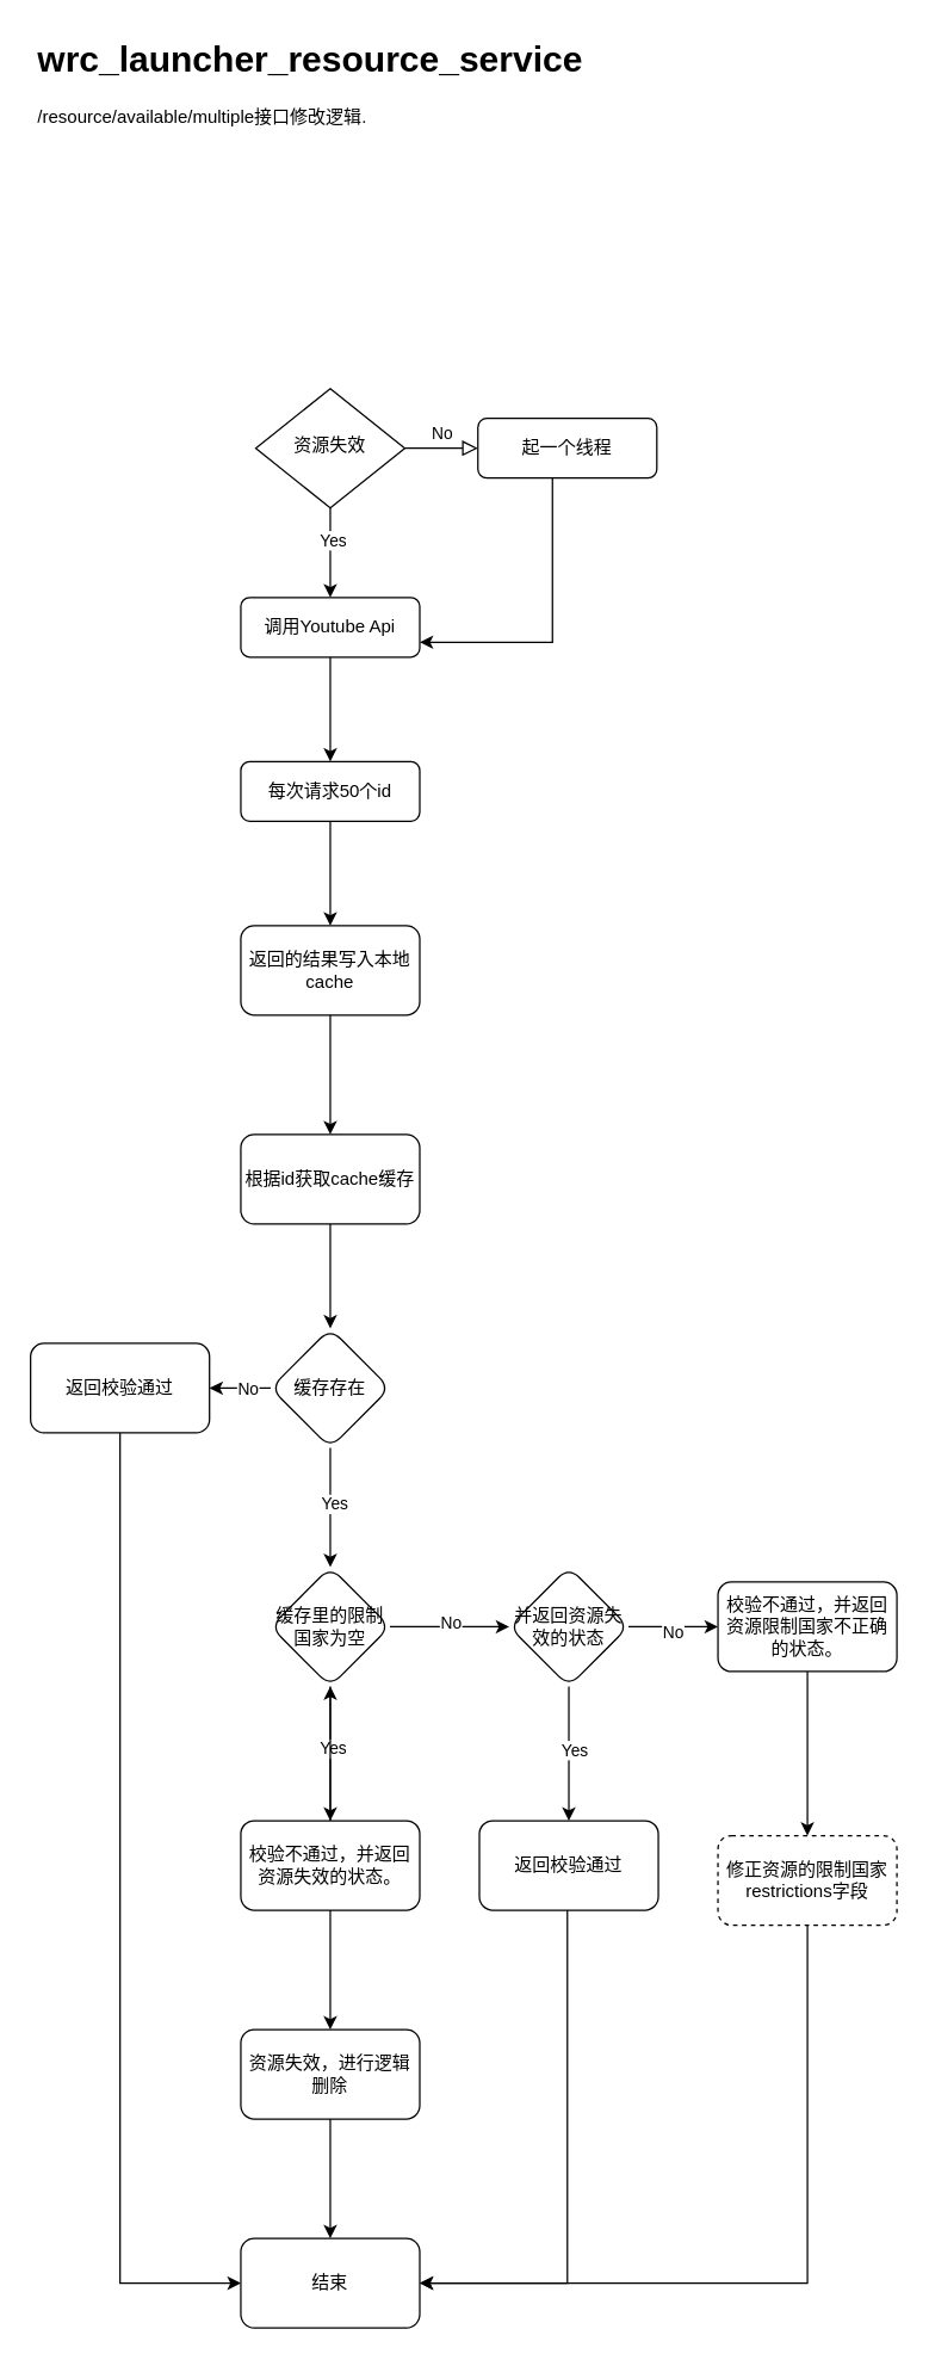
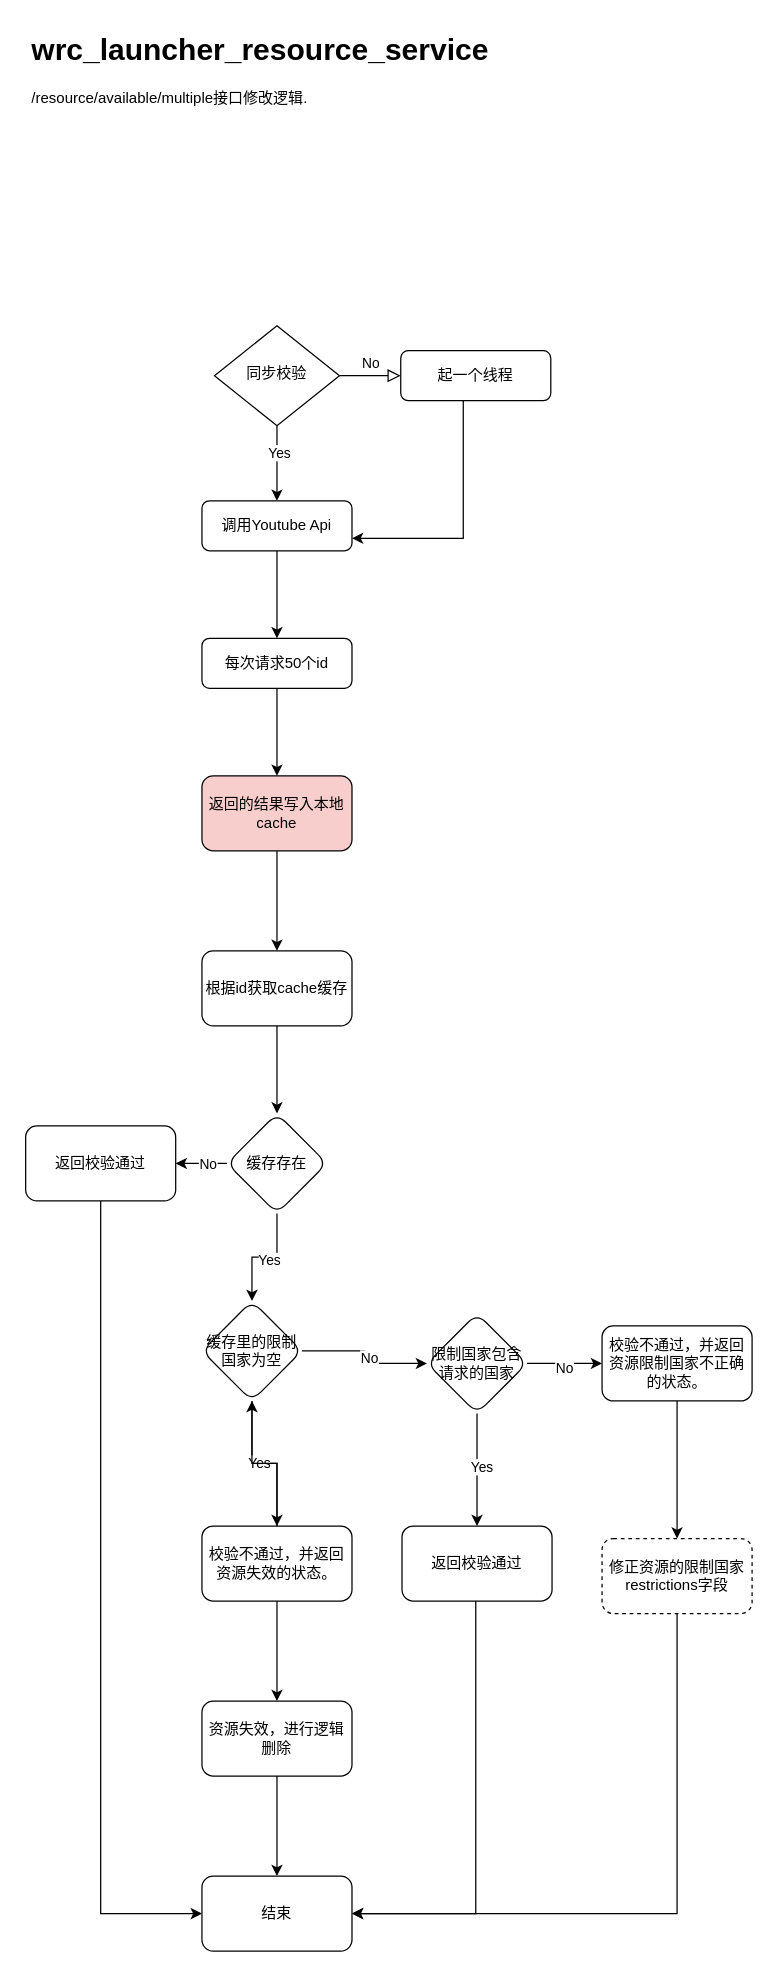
  <mxCell id="0" />
  <mxCell id="1" parent="0" />
  <mxCell id="2" value="No" style="edgeStyle=orthogonalEdgeStyle;rounded=0;html=1;jettySize=auto;orthogonalLoop=1;fontSize=11;endArrow=block;endFill=0;endSize=8;strokeWidth=1;shadow=0;labelBackgroundColor=none;" parent="1" source="5" target="7" edge="1"><mxGeometry y="10" relative="1" as="geometry"><mxPoint as="offset" /></mxGeometry></mxCell>
  <mxCell id="3" style="edgeStyle=orthogonalEdgeStyle;rounded=0;orthogonalLoop=1;jettySize=auto;html=1;" edge="1" parent="1" source="5" target="11"><mxGeometry relative="1" as="geometry" /></mxCell>
  <mxCell id="4" value="Yes" style="edgeLabel;html=1;align=center;verticalAlign=middle;resizable=0;points=[];" vertex="1" connectable="0" parent="3"><mxGeometry x="-0.3" y="1" relative="1" as="geometry"><mxPoint as="offset" /></mxGeometry></mxCell>
- <mxCell id="5" value="资源失效" style="rhombus;whiteSpace=wrap;html=1;shadow=0;fontFamily=Helvetica;fontSize=12;align=center;strokeWidth=1;spacing=6;spacingTop=-4;" parent="1" vertex="1"><mxGeometry x="171" y="260" width="100" height="80" as="geometry" /></mxCell>
+ <mxCell id="5" value="同步校验" style="rhombus;whiteSpace=wrap;html=1;shadow=0;fontFamily=Helvetica;fontSize=12;align=center;strokeWidth=1;spacing=6;spacingTop=-4;" parent="1" vertex="1"><mxGeometry x="171" y="260" width="100" height="80" as="geometry" /></mxCell>
  <mxCell id="6" style="edgeStyle=orthogonalEdgeStyle;rounded=0;orthogonalLoop=1;jettySize=auto;html=1;entryX=1;entryY=0.75;entryDx=0;entryDy=0;" edge="1" parent="1" source="7" target="11"><mxGeometry relative="1" as="geometry"><Array as="points"><mxPoint x="370" y="430" /></Array></mxGeometry></mxCell>
  <mxCell id="7" value="起一个线程" style="rounded=1;whiteSpace=wrap;html=1;fontSize=12;glass=0;strokeWidth=1;shadow=0;" parent="1" vertex="1"><mxGeometry x="320" y="280" width="120" height="40" as="geometry" /></mxCell>
  <mxCell id="8" value="" style="edgeStyle=orthogonalEdgeStyle;rounded=0;orthogonalLoop=1;jettySize=auto;html=1;" edge="1" parent="1" source="9" target="14"><mxGeometry relative="1" as="geometry" /></mxCell>
  <mxCell id="9" value="每次请求50个id" style="rounded=1;whiteSpace=wrap;html=1;fontSize=12;glass=0;strokeWidth=1;shadow=0;" parent="1" vertex="1"><mxGeometry x="161" y="510" width="120" height="40" as="geometry" /></mxCell>
  <mxCell id="10" value="" style="edgeStyle=orthogonalEdgeStyle;rounded=0;orthogonalLoop=1;jettySize=auto;html=1;" edge="1" parent="1" source="11" target="9"><mxGeometry relative="1" as="geometry" /></mxCell>
  <mxCell id="11" value="调用Youtube Api" style="rounded=1;whiteSpace=wrap;html=1;fontSize=12;glass=0;strokeWidth=1;shadow=0;" vertex="1" parent="1"><mxGeometry x="161" y="400" width="120" height="40" as="geometry" /></mxCell>
  <mxCell id="12" value="&lt;h1&gt;wrc_launcher_resource_service&lt;/h1&gt;/resource/available/multiple接口修改逻辑&lt;span style=&quot;background-color: initial;&quot;&gt;.&lt;/span&gt;" style="text;html=1;strokeColor=none;fillColor=none;spacing=5;spacingTop=-20;whiteSpace=wrap;overflow=hidden;rounded=0;" vertex="1" parent="1"><mxGeometry x="20" y="20" width="430" height="120" as="geometry" /></mxCell>
  <mxCell id="13" value="" style="edgeStyle=orthogonalEdgeStyle;rounded=0;orthogonalLoop=1;jettySize=auto;html=1;" edge="1" parent="1" source="14" target="16"><mxGeometry relative="1" as="geometry" /></mxCell>
- <mxCell id="14" value="返回的结果写入本地cache" style="whiteSpace=wrap;html=1;rounded=1;glass=0;strokeWidth=1;shadow=0;" vertex="1" parent="1"><mxGeometry x="161" y="620" width="120" height="60" as="geometry" /></mxCell>
+ <mxCell id="14" value="返回的结果写入本地cache" style="whiteSpace=wrap;html=1;rounded=1;glass=0;strokeWidth=1;shadow=0;fillColor=#f8cecc;" vertex="1" parent="1"><mxGeometry x="161" y="620" width="120" height="60" as="geometry" /></mxCell>
  <mxCell id="15" value="" style="edgeStyle=orthogonalEdgeStyle;rounded=0;orthogonalLoop=1;jettySize=auto;html=1;" edge="1" parent="1" source="16" target="21"><mxGeometry relative="1" as="geometry" /></mxCell>
  <mxCell id="16" value="根据id获取cache缓存" style="whiteSpace=wrap;html=1;rounded=1;glass=0;strokeWidth=1;shadow=0;" vertex="1" parent="1"><mxGeometry x="161" y="760" width="120" height="60" as="geometry" /></mxCell>
  <mxCell id="17" value="" style="edgeStyle=orthogonalEdgeStyle;rounded=0;orthogonalLoop=1;jettySize=auto;html=1;" edge="1" parent="1" source="21" target="23"><mxGeometry relative="1" as="geometry" /></mxCell>
  <mxCell id="18" value="No" style="edgeLabel;html=1;align=center;verticalAlign=middle;resizable=0;points=[];" vertex="1" connectable="0" parent="17"><mxGeometry x="-0.227" relative="1" as="geometry"><mxPoint as="offset" /></mxGeometry></mxCell>
  <mxCell id="19" value="" style="edgeStyle=orthogonalEdgeStyle;rounded=0;orthogonalLoop=1;jettySize=auto;html=1;" edge="1" parent="1" source="21" target="28"><mxGeometry relative="1" as="geometry" /></mxCell>
  <mxCell id="20" value="Yes" style="edgeLabel;html=1;align=center;verticalAlign=middle;resizable=0;points=[];" vertex="1" connectable="0" parent="19"><mxGeometry x="-0.075" y="2" relative="1" as="geometry"><mxPoint as="offset" /></mxGeometry></mxCell>
  <mxCell id="21" value="缓存存在" style="rhombus;whiteSpace=wrap;html=1;rounded=1;glass=0;strokeWidth=1;shadow=0;" vertex="1" parent="1"><mxGeometry x="181" y="890" width="80" height="80" as="geometry" /></mxCell>
  <mxCell id="22" style="edgeStyle=orthogonalEdgeStyle;rounded=0;orthogonalLoop=1;jettySize=auto;html=1;entryX=0;entryY=0.5;entryDx=0;entryDy=0;" edge="1" parent="1" source="23" target="45"><mxGeometry relative="1" as="geometry"><Array as="points"><mxPoint x="80" y="1530" /></Array></mxGeometry></mxCell>
  <mxCell id="23" value="返回校验通过" style="whiteSpace=wrap;html=1;rounded=1;glass=0;strokeWidth=1;shadow=0;" vertex="1" parent="1"><mxGeometry x="20" y="900" width="120" height="60" as="geometry" /></mxCell>
  <mxCell id="24" value="" style="edgeStyle=orthogonalEdgeStyle;rounded=0;orthogonalLoop=1;jettySize=auto;html=1;" edge="1" parent="1" source="28" target="31"><mxGeometry relative="1" as="geometry" /></mxCell>
  <mxCell id="25" value="Yes" style="edgeLabel;html=1;align=center;verticalAlign=middle;resizable=0;points=[];" vertex="1" connectable="0" parent="24"><mxGeometry x="-0.089" y="1" relative="1" as="geometry"><mxPoint as="offset" /></mxGeometry></mxCell>
  <mxCell id="26" value="" style="edgeStyle=orthogonalEdgeStyle;rounded=0;orthogonalLoop=1;jettySize=auto;html=1;" edge="1" parent="1" source="28" target="36"><mxGeometry relative="1" as="geometry" /></mxCell>
  <mxCell id="27" value="No" style="edgeLabel;html=1;align=center;verticalAlign=middle;resizable=0;points=[];" vertex="1" connectable="0" parent="26"><mxGeometry y="3" relative="1" as="geometry"><mxPoint as="offset" /></mxGeometry></mxCell>
- <mxCell id="28" value="缓存里的限制国家为空" style="rhombus;whiteSpace=wrap;html=1;rounded=1;glass=0;strokeWidth=1;shadow=0;" vertex="1" parent="1"><mxGeometry x="181" y="1050" width="80" height="80" as="geometry" /></mxCell>
+ <mxCell id="28" value="缓存里的限制国家为空" style="rhombus;whiteSpace=wrap;html=1;rounded=1;glass=0;strokeWidth=1;shadow=0;" vertex="1" parent="1"><mxGeometry x="161" y="1040" width="80" height="80" as="geometry" /></mxCell>
  <mxCell id="29" value="" style="edgeStyle=orthogonalEdgeStyle;rounded=0;orthogonalLoop=1;jettySize=auto;html=1;" edge="1" parent="1" source="31" target="28"><mxGeometry relative="1" as="geometry" /></mxCell>
  <mxCell id="30" value="" style="edgeStyle=orthogonalEdgeStyle;rounded=0;orthogonalLoop=1;jettySize=auto;html=1;" edge="1" parent="1" source="31" target="42"><mxGeometry relative="1" as="geometry" /></mxCell>
  <mxCell id="31" value="校验不通过，并返回资源失效的状态。" style="whiteSpace=wrap;html=1;rounded=1;glass=0;strokeWidth=1;shadow=0;" vertex="1" parent="1"><mxGeometry x="161" y="1220" width="120" height="60" as="geometry" /></mxCell>
  <mxCell id="32" value="" style="edgeStyle=orthogonalEdgeStyle;rounded=0;orthogonalLoop=1;jettySize=auto;html=1;" edge="1" parent="1" source="36" target="38"><mxGeometry relative="1" as="geometry" /></mxCell>
  <mxCell id="33" value="No" style="edgeLabel;html=1;align=center;verticalAlign=middle;resizable=0;points=[];" vertex="1" connectable="0" parent="32"><mxGeometry x="-0.033" y="-3" relative="1" as="geometry"><mxPoint as="offset" /></mxGeometry></mxCell>
  <mxCell id="34" value="" style="edgeStyle=orthogonalEdgeStyle;rounded=0;orthogonalLoop=1;jettySize=auto;html=1;" edge="1" parent="1" source="36" target="40"><mxGeometry relative="1" as="geometry" /></mxCell>
  <mxCell id="35" value="Yes" style="edgeLabel;html=1;align=center;verticalAlign=middle;resizable=0;points=[];" vertex="1" connectable="0" parent="34"><mxGeometry x="-0.067" y="3" relative="1" as="geometry"><mxPoint as="offset" /></mxGeometry></mxCell>
- <mxCell id="36" value="并返回资源失效的状态" style="rhombus;whiteSpace=wrap;html=1;rounded=1;glass=0;strokeWidth=1;shadow=0;" vertex="1" parent="1"><mxGeometry x="341" y="1050" width="80" height="80" as="geometry" /></mxCell>
+ <mxCell id="36" value="限制国家包含请求的国家" style="rhombus;whiteSpace=wrap;html=1;rounded=1;glass=0;strokeWidth=1;shadow=0;" vertex="1" parent="1"><mxGeometry x="341" y="1050" width="80" height="80" as="geometry" /></mxCell>
  <mxCell id="37" value="" style="edgeStyle=orthogonalEdgeStyle;rounded=0;orthogonalLoop=1;jettySize=auto;html=1;" edge="1" parent="1" source="38" target="44"><mxGeometry relative="1" as="geometry" /></mxCell>
  <mxCell id="38" value="校验不通过，并返回资源限制国家不正确的状态。" style="whiteSpace=wrap;html=1;rounded=1;glass=0;strokeWidth=1;shadow=0;" vertex="1" parent="1"><mxGeometry x="481" y="1060" width="120" height="60" as="geometry" /></mxCell>
  <mxCell id="39" style="edgeStyle=orthogonalEdgeStyle;rounded=0;orthogonalLoop=1;jettySize=auto;html=1;entryX=1;entryY=0.5;entryDx=0;entryDy=0;" edge="1" parent="1" source="40" target="45"><mxGeometry relative="1" as="geometry"><Array as="points"><mxPoint x="380" y="1530" /></Array></mxGeometry></mxCell>
  <mxCell id="40" value="返回校验通过" style="whiteSpace=wrap;html=1;rounded=1;glass=0;strokeWidth=1;shadow=0;" vertex="1" parent="1"><mxGeometry x="321" y="1220" width="120" height="60" as="geometry" /></mxCell>
  <mxCell id="41" value="" style="edgeStyle=orthogonalEdgeStyle;rounded=0;orthogonalLoop=1;jettySize=auto;html=1;" edge="1" parent="1" source="42" target="45"><mxGeometry relative="1" as="geometry" /></mxCell>
  <mxCell id="42" value="资源失效，进行逻辑删除" style="whiteSpace=wrap;html=1;rounded=1;glass=0;strokeWidth=1;shadow=0;" vertex="1" parent="1"><mxGeometry x="161" y="1360" width="120" height="60" as="geometry" /></mxCell>
  <mxCell id="43" style="edgeStyle=orthogonalEdgeStyle;rounded=0;orthogonalLoop=1;jettySize=auto;html=1;entryX=1;entryY=0.5;entryDx=0;entryDy=0;" edge="1" parent="1" source="44" target="45"><mxGeometry relative="1" as="geometry"><Array as="points"><mxPoint x="541" y="1530" /></Array></mxGeometry></mxCell>
  <mxCell id="44" value="修正资源的限制国家restrictions字段" style="whiteSpace=wrap;html=1;rounded=1;glass=0;strokeWidth=1;shadow=0;dashed=1;" vertex="1" parent="1"><mxGeometry x="481" y="1230" width="120" height="60" as="geometry" /></mxCell>
  <mxCell id="45" value="结束" style="whiteSpace=wrap;html=1;rounded=1;glass=0;strokeWidth=1;shadow=0;" vertex="1" parent="1"><mxGeometry x="161" y="1500" width="120" height="60" as="geometry" /></mxCell>
